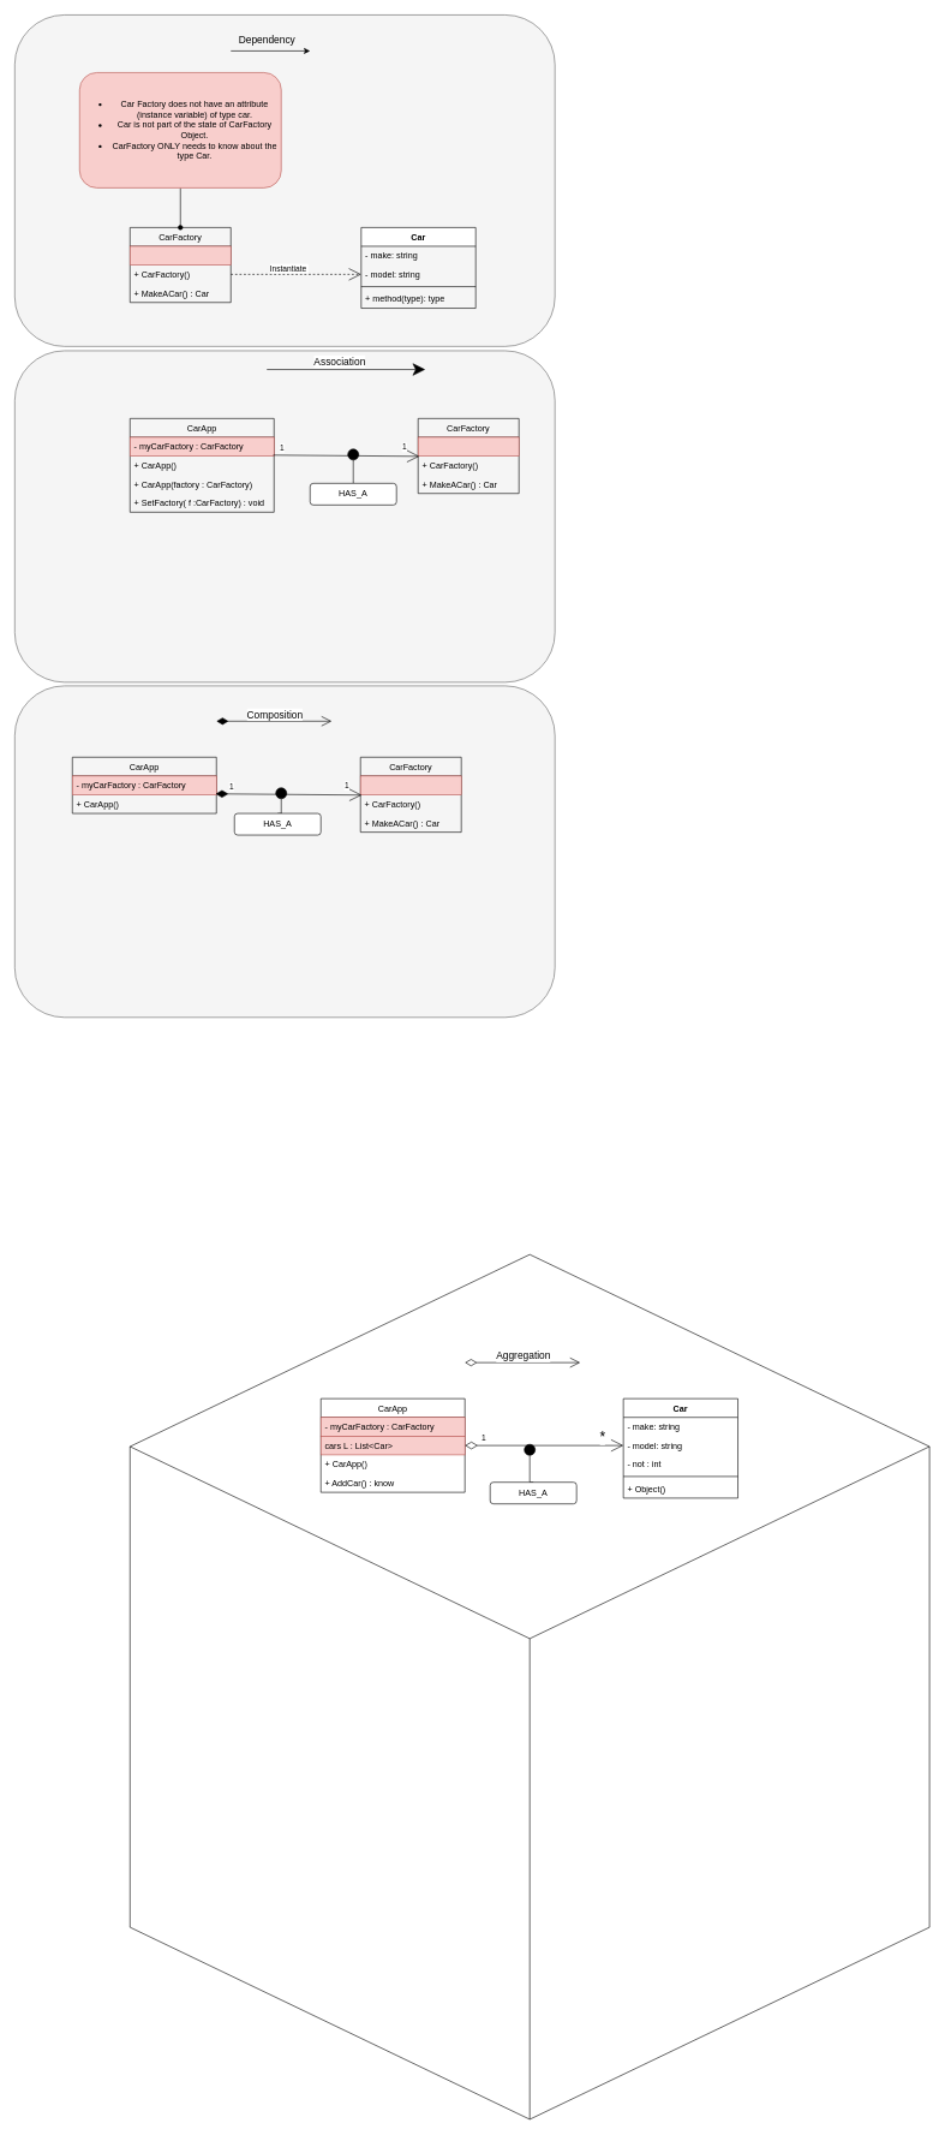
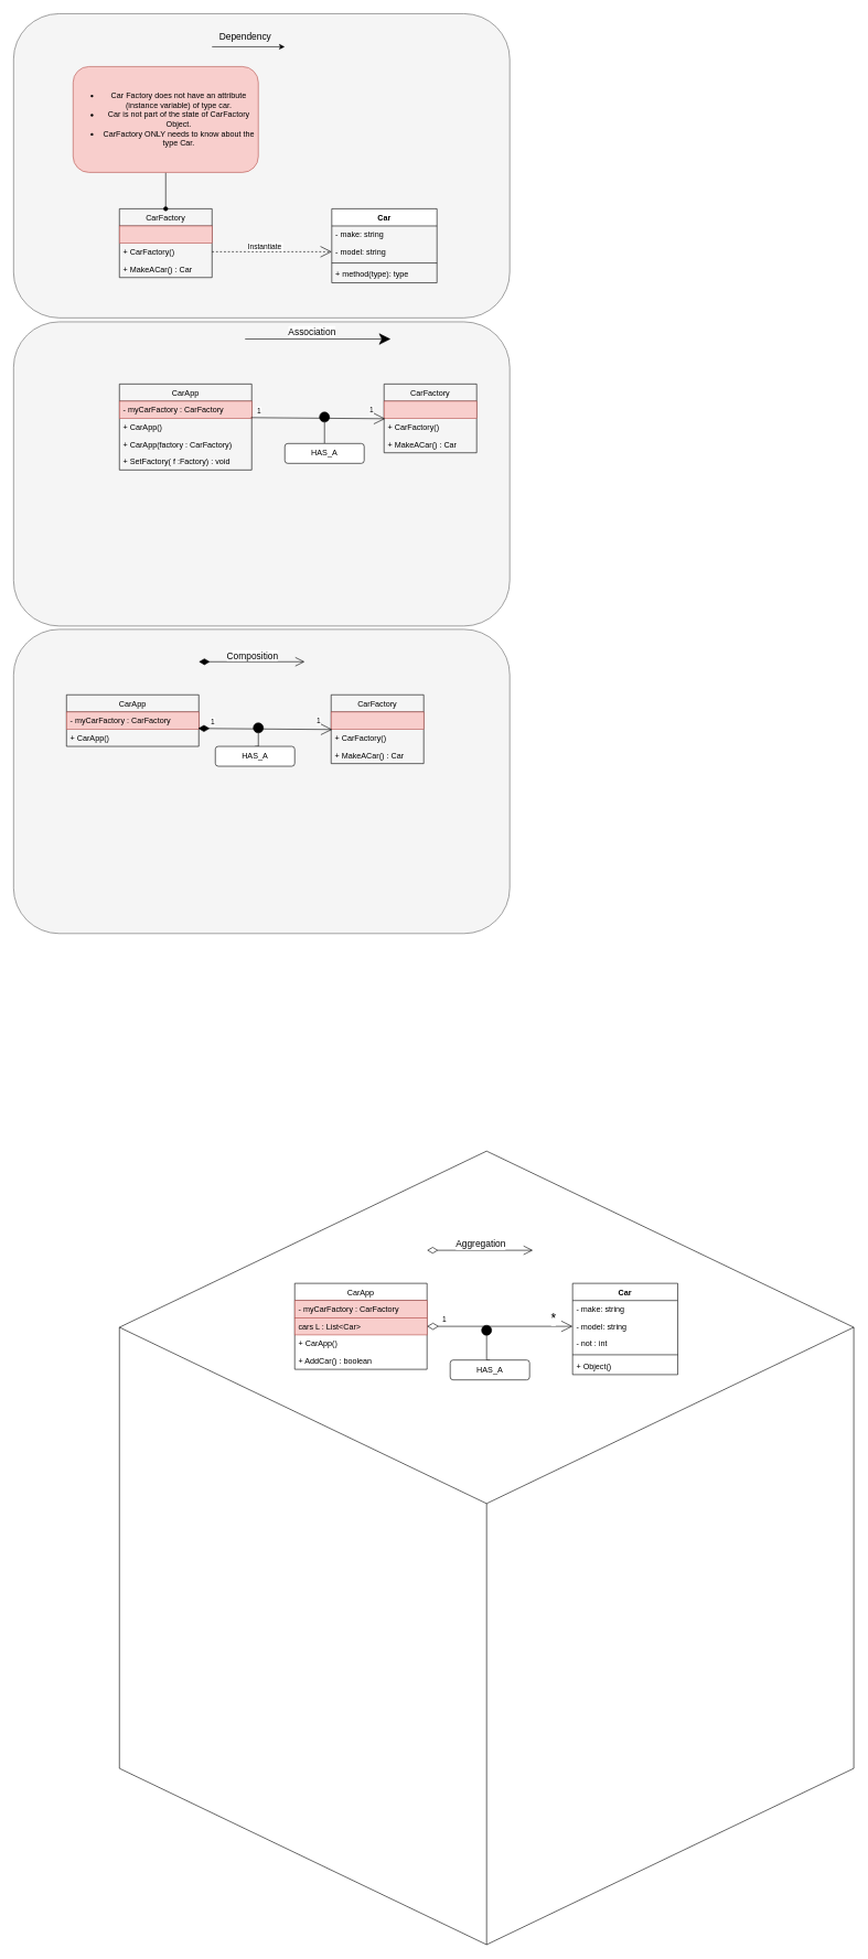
  <mxCell id="0" />
  <mxCell id="1" parent="0" />
  <mxCell id="2" value="" style="html=1;whiteSpace=wrap;shape=isoCube2;backgroundOutline=1;isoAngle=15;fontSize=20;strokeColor=default;" vertex="1" parent="1"><mxGeometry x="180" y="1740" width="1110" height="1200" as="geometry" /></mxCell>
  <mxCell id="3" value="" style="rounded=1;whiteSpace=wrap;html=1;fontSize=14;strokeColor=#666666;fillColor=#f5f5f5;fontColor=#333333;" vertex="1" parent="1"><mxGeometry y="486" width="750" height="460" as="geometry" x="20" /></mxCell>
  <mxCell id="4" value="" style="rounded=1;whiteSpace=wrap;html=1;fontSize=14;strokeColor=#666666;fillColor=#f5f5f5;fontColor=#333333;" vertex="1" parent="1"><mxGeometry width="750" height="460" as="geometry" x="20" y="20" /></mxCell>
  <mxCell id="5" value="" style="endArrow=classic;html=1;rounded=0;" edge="1" parent="1"><mxGeometry width="50" height="50" relative="1" as="geometry"><mxPoint x="320" y="70" as="sourcePoint" /><mxPoint x="430" y="70" as="targetPoint" /></mxGeometry></mxCell>
  <mxCell id="6" value="Dependency" style="text;html=1;align=center;verticalAlign=middle;resizable=0;points=[];autosize=1;strokeColor=none;fillColor=none;fontSize=14;" vertex="1" parent="1"><mxGeometry x="320" y="40" width="100" height="30" as="geometry" /></mxCell>
  <mxCell id="7" value="CarFactory" style="swimlane;fontStyle=0;childLayout=stackLayout;horizontal=1;startSize=26;fillColor=none;horizontalStack=0;resizeParent=1;resizeParentMax=0;resizeLast=0;collapsible=1;marginBottom=0;" vertex="1" parent="1"><mxGeometry x="180" y="315" width="140" height="104" as="geometry" /></mxCell>
  <mxCell id="8" value=" " style="text;strokeColor=#b85450;fillColor=#f8cecc;align=left;verticalAlign=top;spacingLeft=4;spacingRight=4;overflow=hidden;rotatable=0;points=[[0,0.5],[1,0.5]];portConstraint=eastwest;" vertex="1" parent="7"><mxGeometry y="26" width="140" height="26" as="geometry" /></mxCell>
  <mxCell id="9" value="+ CarFactory()" style="text;strokeColor=none;fillColor=none;align=left;verticalAlign=top;spacingLeft=4;spacingRight=4;overflow=hidden;rotatable=0;points=[[0,0.5],[1,0.5]];portConstraint=eastwest;" vertex="1" parent="7"><mxGeometry y="52" width="140" height="26" as="geometry" /></mxCell>
  <mxCell id="10" value="+ MakeACar() : Car" style="text;strokeColor=none;fillColor=none;align=left;verticalAlign=top;spacingLeft=4;spacingRight=4;overflow=hidden;rotatable=0;points=[[0,0.5],[1,0.5]];portConstraint=eastwest;" vertex="1" parent="7"><mxGeometry y="78" width="140" height="26" as="geometry" /></mxCell>
  <mxCell id="11" value="Car" style="swimlane;fontStyle=1;align=center;verticalAlign=top;childLayout=stackLayout;horizontal=1;startSize=26;horizontalStack=0;resizeParent=1;resizeParentMax=0;resizeLast=0;collapsible=1;marginBottom=0;strokeColor=default;" vertex="1" parent="1"><mxGeometry x="501" y="315" width="159" height="112" as="geometry" /></mxCell>
  <mxCell id="12" value="- make: string" style="text;strokeColor=none;fillColor=none;align=left;verticalAlign=top;spacingLeft=4;spacingRight=4;overflow=hidden;rotatable=0;points=[[0,0.5],[1,0.5]];portConstraint=eastwest;" vertex="1" parent="11"><mxGeometry y="26" width="159" height="26" as="geometry" /></mxCell>
  <mxCell id="13" value="- model: string" style="text;strokeColor=none;fillColor=none;align=left;verticalAlign=top;spacingLeft=4;spacingRight=4;overflow=hidden;rotatable=0;points=[[0,0.5],[1,0.5]];portConstraint=eastwest;" vertex="1" parent="11"><mxGeometry y="52" width="159" height="26" as="geometry" /></mxCell>
  <mxCell id="14" value="" style="line;strokeWidth=1;fillColor=none;align=left;verticalAlign=middle;spacingTop=-1;spacingLeft=3;spacingRight=3;rotatable=0;labelPosition=right;points=[];portConstraint=eastwest;" vertex="1" parent="11"><mxGeometry y="78" width="159" height="8" as="geometry" /></mxCell>
  <mxCell id="15" value="+ method(type): type" style="text;strokeColor=none;fillColor=none;align=left;verticalAlign=top;spacingLeft=4;spacingRight=4;overflow=hidden;rotatable=0;points=[[0,0.5],[1,0.5]];portConstraint=eastwest;" vertex="1" parent="11"><mxGeometry y="86" width="159" height="26" as="geometry" /></mxCell>
  <mxCell id="16" style="edgeStyle=orthogonalEdgeStyle;rounded=0;orthogonalLoop=1;jettySize=auto;html=1;entryX=0;entryY=0.5;entryDx=0;entryDy=0;dashed=1;endArrow=open;endFill=0;startSize=15;endSize=15;" edge="1" parent="1" source="9" target="13"><mxGeometry relative="1" as="geometry" /></mxCell>
  <mxCell id="17" value="Instantiate&amp;nbsp;" style="edgeLabel;html=1;align=center;verticalAlign=middle;resizable=0;points=[];" vertex="1" connectable="0" parent="16"><mxGeometry x="-0.162" y="2" relative="1" as="geometry"><mxPoint x="4" y="-7" as="offset" /></mxGeometry></mxCell>
  <mxCell id="18" style="edgeStyle=orthogonalEdgeStyle;rounded=0;orthogonalLoop=1;jettySize=auto;html=1;entryX=0.5;entryY=0;entryDx=0;entryDy=0;endArrow=oval;endFill=1;exitX=0.5;exitY=1;exitDx=0;exitDy=0;" edge="1" parent="1" source="19" target="7"><mxGeometry relative="1" as="geometry"><mxPoint x="320" y="300" as="sourcePoint" /></mxGeometry></mxCell>
  <mxCell id="19" value="&lt;ul&gt;&lt;li&gt;Car Factory does not have an attribute (instance variable) of type car.&lt;/li&gt;&lt;li&gt;Car is not part of the state of CarFactory Object.&lt;/li&gt;&lt;li&gt;CarFactory ONLY needs to know about the type Car.&lt;/li&gt;&lt;/ul&gt;" style="rounded=1;whiteSpace=wrap;html=1;strokeColor=#b85450;fillColor=#f8cecc;" vertex="1" parent="1"><mxGeometry x="110" y="100" width="280" height="160" as="geometry" /></mxCell>
  <mxCell id="20" value="CarApp" style="swimlane;fontStyle=0;childLayout=stackLayout;horizontal=1;startSize=26;fillColor=none;horizontalStack=0;resizeParent=1;resizeParentMax=0;resizeLast=0;collapsible=1;marginBottom=0;strokeColor=default;" vertex="1" parent="1"><mxGeometry x="180" y="580" width="200" height="130" as="geometry" /></mxCell>
  <mxCell id="21" value="- myCarFactory : CarFactory" style="text;strokeColor=#b85450;fillColor=#f8cecc;align=left;verticalAlign=top;spacingLeft=4;spacingRight=4;overflow=hidden;rotatable=0;points=[[0,0.5],[1,0.5]];portConstraint=eastwest;" vertex="1" parent="20"><mxGeometry y="26" width="200" height="26" as="geometry" /></mxCell>
  <mxCell id="22" value="+ CarApp()" style="text;strokeColor=none;fillColor=none;align=left;verticalAlign=top;spacingLeft=4;spacingRight=4;overflow=hidden;rotatable=0;points=[[0,0.5],[1,0.5]];portConstraint=eastwest;" vertex="1" parent="20"><mxGeometry y="52" width="200" height="26" as="geometry" /></mxCell>
  <mxCell id="23" value="+ CarApp(factory : CarFactory)" style="text;strokeColor=none;fillColor=none;align=left;verticalAlign=top;spacingLeft=4;spacingRight=4;overflow=hidden;rotatable=0;points=[[0,0.5],[1,0.5]];portConstraint=eastwest;" vertex="1" parent="20"><mxGeometry y="78" width="200" height="26" as="geometry" /></mxCell>
- <mxCell id="24" value="+ SetFactory( f :CarFactory) : void" style="text;strokeColor=none;fillColor=none;align=left;verticalAlign=top;spacingLeft=4;spacingRight=4;overflow=hidden;rotatable=0;points=[[0,0.5],[1,0.5]];portConstraint=eastwest;" vertex="1" parent="20"><mxGeometry y="104" width="200" height="26" as="geometry" /></mxCell>
+ <mxCell id="24" value="+ SetFactory( f :Factory) : void" style="text;strokeColor=none;fillColor=none;align=left;verticalAlign=top;spacingLeft=4;spacingRight=4;overflow=hidden;rotatable=0;points=[[0,0.5],[1,0.5]];portConstraint=eastwest;" vertex="1" parent="20"><mxGeometry y="104" width="200" height="26" as="geometry" /></mxCell>
  <mxCell id="25" value="CarFactory" style="swimlane;fontStyle=0;childLayout=stackLayout;horizontal=1;startSize=26;fillColor=none;horizontalStack=0;resizeParent=1;resizeParentMax=0;resizeLast=0;collapsible=1;marginBottom=0;" vertex="1" parent="1"><mxGeometry x="580" y="580" width="140" height="104" as="geometry" /></mxCell>
  <mxCell id="26" value=" " style="text;strokeColor=#b85450;fillColor=#f8cecc;align=left;verticalAlign=top;spacingLeft=4;spacingRight=4;overflow=hidden;rotatable=0;points=[[0,0.5],[1,0.5]];portConstraint=eastwest;" vertex="1" parent="25"><mxGeometry y="26" width="140" height="26" as="geometry" /></mxCell>
  <mxCell id="27" value="+ CarFactory()" style="text;strokeColor=none;fillColor=none;align=left;verticalAlign=top;spacingLeft=4;spacingRight=4;overflow=hidden;rotatable=0;points=[[0,0.5],[1,0.5]];portConstraint=eastwest;" vertex="1" parent="25"><mxGeometry y="52" width="140" height="26" as="geometry" /></mxCell>
  <mxCell id="28" value="+ MakeACar() : Car" style="text;strokeColor=none;fillColor=none;align=left;verticalAlign=top;spacingLeft=4;spacingRight=4;overflow=hidden;rotatable=0;points=[[0,0.5],[1,0.5]];portConstraint=eastwest;" vertex="1" parent="25"><mxGeometry y="78" width="140" height="26" as="geometry" /></mxCell>
  <mxCell id="29" value="" style="endArrow=open;html=1;rounded=0;startSize=15;endSize=15;entryX=0.012;entryY=0.019;entryDx=0;entryDy=0;entryPerimeter=0;exitX=0.994;exitY=-0.045;exitDx=0;exitDy=0;exitPerimeter=0;endFill=0;" edge="1" parent="1" source="22" target="27"><mxGeometry width="50" height="50" relative="1" as="geometry"><mxPoint x="330" y="630" as="sourcePoint" /><mxPoint x="390.711" y="619" as="targetPoint" /></mxGeometry></mxCell>
  <mxCell id="30" value="1" style="edgeLabel;html=1;align=center;verticalAlign=middle;resizable=0;points=[];" vertex="1" connectable="0" parent="29"><mxGeometry x="-0.618" y="-2" relative="1" as="geometry"><mxPoint x="-27" y="-13" as="offset" /></mxGeometry></mxCell>
  <mxCell id="31" value="1" style="edgeLabel;html=1;align=center;verticalAlign=middle;resizable=0;points=[];" vertex="1" connectable="0" parent="29"><mxGeometry x="0.376" y="-1" relative="1" as="geometry"><mxPoint x="42" y="-13" as="offset" /></mxGeometry></mxCell>
  <mxCell id="32" style="edgeStyle=orthogonalEdgeStyle;rounded=0;orthogonalLoop=1;jettySize=auto;html=1;exitX=0.5;exitY=0;exitDx=0;exitDy=0;endArrow=oval;endFill=1;startSize=15;endSize=15;" edge="1" parent="1" source="33"><mxGeometry relative="1" as="geometry"><mxPoint x="490" y="630" as="targetPoint" /></mxGeometry></mxCell>
  <mxCell id="33" value="HAS_A" style="rounded=1;whiteSpace=wrap;html=1;strokeColor=default;" vertex="1" parent="1"><mxGeometry x="430" y="670" width="120" height="30" as="geometry" /></mxCell>
  <mxCell id="34" value="" style="endArrow=classic;html=1;rounded=0;startSize=15;endSize=15;" edge="1" parent="1"><mxGeometry width="50" height="50" relative="1" as="geometry"><mxPoint x="370" y="512" as="sourcePoint" /><mxPoint x="590" y="512" as="targetPoint" /></mxGeometry></mxCell>
  <mxCell id="35" value="&lt;font style=&quot;font-size: 14px;&quot;&gt;Association&lt;/font&gt;" style="edgeLabel;html=1;align=center;verticalAlign=middle;resizable=0;points=[];" vertex="1" connectable="0" parent="34"><mxGeometry x="-0.236" y="2" relative="1" as="geometry"><mxPoint x="16" y="-10" as="offset" /></mxGeometry></mxCell>
  <mxCell id="36" value="" style="rounded=1;whiteSpace=wrap;html=1;fontSize=14;strokeColor=#666666;fillColor=#f5f5f5;fontColor=#333333;" vertex="1" parent="1"><mxGeometry y="951" width="750" height="460" as="geometry" x="20" /></mxCell>
  <mxCell id="37" value="" style="endArrow=open;html=1;endSize=12;startArrow=diamondThin;startSize=14;startFill=1;edgeStyle=orthogonalEdgeStyle;align=left;verticalAlign=bottom;rounded=0;fontSize=14;" edge="1" parent="1"><mxGeometry x="-0.875" y="30" relative="1" as="geometry"><mxPoint x="300" y="1000" as="sourcePoint" /><mxPoint x="460" y="1000" as="targetPoint" /><mxPoint as="offset" /></mxGeometry></mxCell>
  <mxCell id="38" value="Composition" style="edgeLabel;html=1;align=center;verticalAlign=middle;resizable=0;points=[];fontSize=14;" vertex="1" connectable="0" parent="37"><mxGeometry x="0.312" relative="1" as="geometry"><mxPoint x="-25" y="-10" as="offset" /></mxGeometry></mxCell>
  <mxCell id="39" value="CarApp" style="swimlane;fontStyle=0;childLayout=stackLayout;horizontal=1;startSize=26;fillColor=none;horizontalStack=0;resizeParent=1;resizeParentMax=0;resizeLast=0;collapsible=1;marginBottom=0;strokeColor=default;" vertex="1" parent="1"><mxGeometry x="100" y="1050" width="200" height="78" as="geometry" /></mxCell>
  <mxCell id="40" value="- myCarFactory : CarFactory" style="text;strokeColor=#b85450;fillColor=#f8cecc;align=left;verticalAlign=top;spacingLeft=4;spacingRight=4;overflow=hidden;rotatable=0;points=[[0,0.5],[1,0.5]];portConstraint=eastwest;" vertex="1" parent="39"><mxGeometry y="26" width="200" height="26" as="geometry" /></mxCell>
  <mxCell id="41" value="+ CarApp()" style="text;strokeColor=none;fillColor=none;align=left;verticalAlign=top;spacingLeft=4;spacingRight=4;overflow=hidden;rotatable=0;points=[[0,0.5],[1,0.5]];portConstraint=eastwest;" vertex="1" parent="39"><mxGeometry y="52" width="200" height="26" as="geometry" /></mxCell>
  <mxCell id="42" value="CarFactory" style="swimlane;fontStyle=0;childLayout=stackLayout;horizontal=1;startSize=26;fillColor=none;horizontalStack=0;resizeParent=1;resizeParentMax=0;resizeLast=0;collapsible=1;marginBottom=0;" vertex="1" parent="1"><mxGeometry x="500" y="1050" width="140" height="104" as="geometry" /></mxCell>
  <mxCell id="43" value=" " style="text;strokeColor=#b85450;fillColor=#f8cecc;align=left;verticalAlign=top;spacingLeft=4;spacingRight=4;overflow=hidden;rotatable=0;points=[[0,0.5],[1,0.5]];portConstraint=eastwest;" vertex="1" parent="42"><mxGeometry y="26" width="140" height="26" as="geometry" /></mxCell>
  <mxCell id="44" value="+ CarFactory()" style="text;strokeColor=none;fillColor=none;align=left;verticalAlign=top;spacingLeft=4;spacingRight=4;overflow=hidden;rotatable=0;points=[[0,0.5],[1,0.5]];portConstraint=eastwest;" vertex="1" parent="42"><mxGeometry y="52" width="140" height="26" as="geometry" /></mxCell>
  <mxCell id="45" value="+ MakeACar() : Car" style="text;strokeColor=none;fillColor=none;align=left;verticalAlign=top;spacingLeft=4;spacingRight=4;overflow=hidden;rotatable=0;points=[[0,0.5],[1,0.5]];portConstraint=eastwest;" vertex="1" parent="42"><mxGeometry y="78" width="140" height="26" as="geometry" /></mxCell>
  <mxCell id="46" value="" style="endArrow=open;html=1;rounded=0;startSize=15;endSize=15;entryX=0.012;entryY=0.019;entryDx=0;entryDy=0;entryPerimeter=0;exitX=0.994;exitY=-0.045;exitDx=0;exitDy=0;exitPerimeter=0;endFill=0;startArrow=diamondThin;startFill=1;" edge="1" parent="1" source="41" target="44"><mxGeometry width="50" height="50" relative="1" as="geometry"><mxPoint x="250" y="1100" as="sourcePoint" /><mxPoint x="310.711" y="1089" as="targetPoint" /></mxGeometry></mxCell>
  <mxCell id="47" value="1" style="edgeLabel;html=1;align=center;verticalAlign=middle;resizable=0;points=[];" vertex="1" connectable="0" parent="46"><mxGeometry x="-0.618" y="-2" relative="1" as="geometry"><mxPoint x="-17" y="-13" as="offset" /></mxGeometry></mxCell>
  <mxCell id="48" value="1" style="edgeLabel;html=1;align=center;verticalAlign=middle;resizable=0;points=[];" vertex="1" connectable="0" parent="46"><mxGeometry x="0.376" y="-1" relative="1" as="geometry"><mxPoint x="42" y="-13" as="offset" /></mxGeometry></mxCell>
  <mxCell id="49" style="edgeStyle=orthogonalEdgeStyle;rounded=0;orthogonalLoop=1;jettySize=auto;html=1;exitX=0.5;exitY=0;exitDx=0;exitDy=0;endArrow=oval;endFill=1;startSize=15;endSize=15;" edge="1" parent="1" source="50"><mxGeometry relative="1" as="geometry"><mxPoint x="390" y="1100" as="targetPoint" /></mxGeometry></mxCell>
  <mxCell id="50" value="HAS_A" style="rounded=1;whiteSpace=wrap;html=1;strokeColor=default;" vertex="1" parent="1"><mxGeometry x="325" y="1128" width="120" height="30" as="geometry" /></mxCell>
  <mxCell id="51" value="" style="endArrow=open;html=1;endSize=12;startArrow=diamondThin;startSize=14;startFill=0;edgeStyle=orthogonalEdgeStyle;align=left;verticalAlign=bottom;rounded=0;fontSize=14;" edge="1" parent="1"><mxGeometry x="-0.875" y="30" relative="1" as="geometry"><mxPoint x="645" y="1890" as="sourcePoint" /><mxPoint x="805" y="1890" as="targetPoint" /><mxPoint as="offset" /></mxGeometry></mxCell>
  <mxCell id="52" value="Aggregation" style="edgeLabel;html=1;align=center;verticalAlign=middle;resizable=0;points=[];fontSize=14;" vertex="1" connectable="0" parent="51"><mxGeometry x="0.312" relative="1" as="geometry"><mxPoint x="-25" y="-10" as="offset" /></mxGeometry></mxCell>
  <mxCell id="53" value="CarApp" style="swimlane;fontStyle=0;childLayout=stackLayout;horizontal=1;startSize=26;fillColor=none;horizontalStack=0;resizeParent=1;resizeParentMax=0;resizeLast=0;collapsible=1;marginBottom=0;strokeColor=default;" vertex="1" parent="1"><mxGeometry x="445" y="1940" width="200" height="130" as="geometry" /></mxCell>
  <mxCell id="54" value="- myCarFactory : CarFactory" style="text;strokeColor=#b85450;fillColor=#f8cecc;align=left;verticalAlign=top;spacingLeft=4;spacingRight=4;overflow=hidden;rotatable=0;points=[[0,0.5],[1,0.5]];portConstraint=eastwest;" vertex="1" parent="53"><mxGeometry y="26" width="200" height="26" as="geometry" /></mxCell>
  <mxCell id="55" value="cars L : List&lt;Car&gt;" style="text;strokeColor=#b85450;fillColor=#f8cecc;align=left;verticalAlign=top;spacingLeft=4;spacingRight=4;overflow=hidden;rotatable=0;points=[[0,0.5],[1,0.5]];portConstraint=eastwest;" vertex="1" parent="53"><mxGeometry y="52" width="200" height="26" as="geometry" /></mxCell>
  <mxCell id="56" value="+ CarApp()" style="text;strokeColor=none;fillColor=none;align=left;verticalAlign=top;spacingLeft=4;spacingRight=4;overflow=hidden;rotatable=0;points=[[0,0.5],[1,0.5]];portConstraint=eastwest;" vertex="1" parent="53"><mxGeometry y="78" width="200" height="26" as="geometry" /></mxCell>
- <mxCell id="57" value="+ AddCar() : know" style="text;strokeColor=none;fillColor=none;align=left;verticalAlign=top;spacingLeft=4;spacingRight=4;overflow=hidden;rotatable=0;points=[[0,0.5],[1,0.5]];portConstraint=eastwest;" vertex="1" parent="53"><mxGeometry y="104" width="200" height="26" as="geometry" /></mxCell>
+ <mxCell id="57" value="+ AddCar() : boolean" style="text;strokeColor=none;fillColor=none;align=left;verticalAlign=top;spacingLeft=4;spacingRight=4;overflow=hidden;rotatable=0;points=[[0,0.5],[1,0.5]];portConstraint=eastwest;" vertex="1" parent="53"><mxGeometry y="104" width="200" height="26" as="geometry" /></mxCell>
  <mxCell id="58" value="" style="endArrow=open;html=1;rounded=0;startSize=15;endSize=15;exitX=1;exitY=0.5;exitDx=0;exitDy=0;endFill=0;startArrow=diamondThin;startFill=0;" edge="1" parent="1" source="53" target="65"><mxGeometry width="50" height="50" relative="1" as="geometry"><mxPoint x="595" y="1990" as="sourcePoint" /><mxPoint x="846.68" y="1992.494" as="targetPoint" /></mxGeometry></mxCell>
  <mxCell id="59" value="1" style="edgeLabel;html=1;align=center;verticalAlign=middle;resizable=0;points=[];" vertex="1" connectable="0" parent="58"><mxGeometry x="-0.618" y="-2" relative="1" as="geometry"><mxPoint x="-17" y="-13" as="offset" /></mxGeometry></mxCell>
  <mxCell id="60" value="*" style="edgeLabel;html=1;align=center;verticalAlign=middle;resizable=0;points=[];fontSize=20;" vertex="1" connectable="0" parent="58"><mxGeometry x="0.376" y="-1" relative="1" as="geometry"><mxPoint x="39" y="-15" as="offset" /></mxGeometry></mxCell>
  <mxCell id="61" style="edgeStyle=orthogonalEdgeStyle;rounded=0;orthogonalLoop=1;jettySize=auto;html=1;exitX=0.5;exitY=0;exitDx=0;exitDy=0;endArrow=oval;endFill=1;startSize=15;endSize=15;" edge="1" parent="1" source="62"><mxGeometry relative="1" as="geometry"><mxPoint x="735" y="2011" as="targetPoint" /></mxGeometry></mxCell>
  <mxCell id="62" value="HAS_A" style="rounded=1;whiteSpace=wrap;html=1;strokeColor=default;" vertex="1" parent="1"><mxGeometry x="680" y="2056" width="120" height="30" as="geometry" /></mxCell>
  <mxCell id="63" value="Car" style="swimlane;fontStyle=1;align=center;verticalAlign=top;childLayout=stackLayout;horizontal=1;startSize=26;horizontalStack=0;resizeParent=1;resizeParentMax=0;resizeLast=0;collapsible=1;marginBottom=0;strokeColor=default;" vertex="1" parent="1"><mxGeometry x="865" y="1940" width="159" height="138" as="geometry" /></mxCell>
  <mxCell id="64" value="- make: string" style="text;strokeColor=none;fillColor=none;align=left;verticalAlign=top;spacingLeft=4;spacingRight=4;overflow=hidden;rotatable=0;points=[[0,0.5],[1,0.5]];portConstraint=eastwest;" vertex="1" parent="63"><mxGeometry y="26" width="159" height="26" as="geometry" /></mxCell>
  <mxCell id="65" value="- model: string" style="text;strokeColor=none;fillColor=none;align=left;verticalAlign=top;spacingLeft=4;spacingRight=4;overflow=hidden;rotatable=0;points=[[0,0.5],[1,0.5]];portConstraint=eastwest;" vertex="1" parent="63"><mxGeometry y="52" width="159" height="26" as="geometry" /></mxCell>
  <mxCell id="66" value="- not : int" style="text;strokeColor=none;fillColor=none;align=left;verticalAlign=top;spacingLeft=4;spacingRight=4;overflow=hidden;rotatable=0;points=[[0,0.5],[1,0.5]];portConstraint=eastwest;" vertex="1" parent="63"><mxGeometry y="78" width="159" height="26" as="geometry" /></mxCell>
  <mxCell id="67" value="" style="line;strokeWidth=1;fillColor=none;align=left;verticalAlign=middle;spacingTop=-1;spacingLeft=3;spacingRight=3;rotatable=0;labelPosition=right;points=[];portConstraint=eastwest;" vertex="1" parent="63"><mxGeometry y="104" width="159" height="8" as="geometry" /></mxCell>
  <mxCell id="68" value="+ Object()" style="text;strokeColor=none;fillColor=none;align=left;verticalAlign=top;spacingLeft=4;spacingRight=4;overflow=hidden;rotatable=0;points=[[0,0.5],[1,0.5]];portConstraint=eastwest;" vertex="1" parent="63"><mxGeometry y="112" width="159" height="26" as="geometry" /></mxCell>
